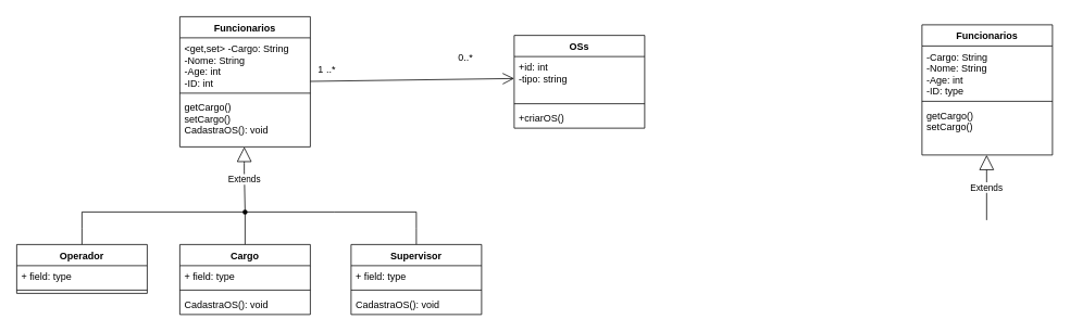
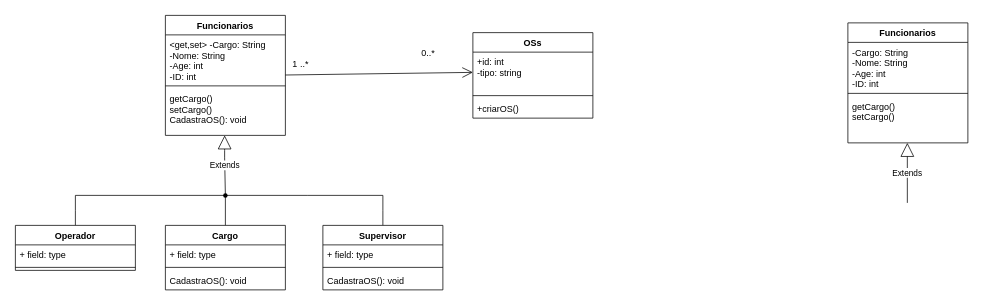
  <mxCell id="0" />
  <mxCell id="1" parent="0" />
  <mxCell id="2" value="Funcionarios" style="swimlane;fontStyle=1;align=center;verticalAlign=top;childLayout=stackLayout;horizontal=1;startSize=26;horizontalStack=0;resizeParent=1;resizeParentMax=0;resizeLast=0;collapsible=1;marginBottom=0;" vertex="1" parent="1"><mxGeometry x="220" y="20" width="160" height="160" as="geometry"><mxRectangle x="230" y="40" width="120" height="30" as="alternateBounds" /></mxGeometry></mxCell>
  <mxCell id="3" value="&lt;get,set&gt; -Cargo: String&#10;-Nome: String&#10;-Age: int&#10;-ID: int&#10;" style="text;strokeColor=none;fillColor=none;align=left;verticalAlign=top;spacingLeft=4;spacingRight=4;overflow=hidden;rotatable=0;points=[[0,0.5],[1,0.5]];portConstraint=eastwest;" vertex="1" parent="2"><mxGeometry y="26" width="160" height="64" as="geometry" /></mxCell>
  <mxCell id="4" value="" style="line;strokeWidth=1;fillColor=none;align=left;verticalAlign=middle;spacingTop=-1;spacingLeft=3;spacingRight=3;rotatable=0;labelPosition=right;points=[];portConstraint=eastwest;strokeColor=inherit;" vertex="1" parent="2"><mxGeometry y="90" width="160" height="8" as="geometry" /></mxCell>
  <mxCell id="5" value="getCargo()&#10;setCargo()&#10;CadastraOS(): void&#10;" style="text;strokeColor=none;fillColor=none;align=left;verticalAlign=top;spacingLeft=4;spacingRight=4;overflow=hidden;rotatable=0;points=[[0,0.5],[1,0.5]];portConstraint=eastwest;" vertex="1" parent="2"><mxGeometry y="98" width="160" height="62" as="geometry" /></mxCell>
  <mxCell id="6" style="edgeStyle=orthogonalEdgeStyle;rounded=0;html=1;endArrow=none;endFill=0;" edge="1" parent="1" source="7"><mxGeometry relative="1" as="geometry"><mxPoint x="100" as="targetPoint" y="260" /></mxGeometry></mxCell>
  <mxCell id="7" value="Operador" style="swimlane;fontStyle=1;align=center;verticalAlign=top;childLayout=stackLayout;horizontal=1;startSize=26;horizontalStack=0;resizeParent=1;resizeParentMax=0;resizeLast=0;collapsible=1;marginBottom=0;" vertex="1" parent="1"><mxGeometry x="20" y="300" width="160" height="60" as="geometry" /></mxCell>
  <mxCell id="8" value="+ field: type" style="text;strokeColor=none;fillColor=none;align=left;verticalAlign=top;spacingLeft=4;spacingRight=4;overflow=hidden;rotatable=0;points=[[0,0.5],[1,0.5]];portConstraint=eastwest;" vertex="1" parent="7"><mxGeometry y="26" width="160" height="26" as="geometry" /></mxCell>
  <mxCell id="9" value="" style="line;strokeWidth=1;fillColor=none;align=left;verticalAlign=middle;spacingTop=-1;spacingLeft=3;spacingRight=3;rotatable=0;labelPosition=right;points=[];portConstraint=eastwest;strokeColor=inherit;" vertex="1" parent="7"><mxGeometry y="52" width="160" height="8" as="geometry" /></mxCell>
  <mxCell id="10" style="edgeStyle=orthogonalEdgeStyle;rounded=0;html=1;endArrow=none;endFill=0;" edge="1" parent="1" source="11" target="23"><mxGeometry relative="1" as="geometry" /></mxCell>
  <mxCell id="11" value="Cargo" style="swimlane;fontStyle=1;align=center;verticalAlign=top;childLayout=stackLayout;horizontal=1;startSize=26;horizontalStack=0;resizeParent=1;resizeParentMax=0;resizeLast=0;collapsible=1;marginBottom=0;" vertex="1" parent="1"><mxGeometry x="220" y="300" width="160" height="86" as="geometry" /></mxCell>
  <mxCell id="12" value="+ field: type" style="text;strokeColor=none;fillColor=none;align=left;verticalAlign=top;spacingLeft=4;spacingRight=4;overflow=hidden;rotatable=0;points=[[0,0.5],[1,0.5]];portConstraint=eastwest;" vertex="1" parent="11"><mxGeometry y="26" width="160" height="26" as="geometry" /></mxCell>
  <mxCell id="13" value="" style="line;strokeWidth=1;fillColor=none;align=left;verticalAlign=middle;spacingTop=-1;spacingLeft=3;spacingRight=3;rotatable=0;labelPosition=right;points=[];portConstraint=eastwest;strokeColor=inherit;" vertex="1" parent="11"><mxGeometry y="52" width="160" height="8" as="geometry" /></mxCell>
  <mxCell id="14" value="CadastraOS(): void&#10;" style="text;strokeColor=none;fillColor=none;align=left;verticalAlign=top;spacingLeft=4;spacingRight=4;overflow=hidden;rotatable=0;points=[[0,0.5],[1,0.5]];portConstraint=eastwest;" vertex="1" parent="11"><mxGeometry y="60" width="160" height="26" as="geometry" /></mxCell>
  <mxCell id="15" style="edgeStyle=orthogonalEdgeStyle;rounded=0;html=1;endArrow=none;endFill=0;" edge="1" parent="1" source="16"><mxGeometry relative="1" as="geometry"><mxPoint x="510" y="260" as="targetPoint" /></mxGeometry></mxCell>
  <mxCell id="16" value="Supervisor" style="swimlane;fontStyle=1;align=center;verticalAlign=top;childLayout=stackLayout;horizontal=1;startSize=26;horizontalStack=0;resizeParent=1;resizeParentMax=0;resizeLast=0;collapsible=1;marginBottom=0;" vertex="1" parent="1"><mxGeometry x="430" y="300" width="160" height="86" as="geometry" /></mxCell>
  <mxCell id="17" value="+ field: type" style="text;strokeColor=none;fillColor=none;align=left;verticalAlign=top;spacingLeft=4;spacingRight=4;overflow=hidden;rotatable=0;points=[[0,0.5],[1,0.5]];portConstraint=eastwest;" vertex="1" parent="16"><mxGeometry y="26" width="160" height="26" as="geometry" /></mxCell>
  <mxCell id="18" value="" style="line;strokeWidth=1;fillColor=none;align=left;verticalAlign=middle;spacingTop=-1;spacingLeft=3;spacingRight=3;rotatable=0;labelPosition=right;points=[];portConstraint=eastwest;strokeColor=inherit;" vertex="1" parent="16"><mxGeometry y="52" width="160" height="8" as="geometry" /></mxCell>
  <mxCell id="19" value="CadastraOS(): void&#10;" style="text;strokeColor=none;fillColor=none;align=left;verticalAlign=top;spacingLeft=4;spacingRight=4;overflow=hidden;rotatable=0;points=[[0,0.5],[1,0.5]];portConstraint=eastwest;" vertex="1" parent="16"><mxGeometry y="60" width="160" height="26" as="geometry" /></mxCell>
  <mxCell id="20" value="Extends" style="endArrow=block;endSize=16;endFill=0;html=1;rounded=0;startArrow=none;" edge="1" parent="1" source="23"><mxGeometry width="160" relative="1" as="geometry"><mxPoint x="299.29" y="330" as="sourcePoint" /><mxPoint x="299" y="180" as="targetPoint" /><Array as="points"><mxPoint x="299" y="210" /><mxPoint x="299" y="200" /></Array></mxGeometry></mxCell>
  <mxCell id="21" style="edgeStyle=orthogonalEdgeStyle;rounded=0;html=1;endArrow=none;endFill=0;" edge="1" parent="1" source="23"><mxGeometry relative="1" as="geometry"><mxPoint x="510" y="260" as="targetPoint" /></mxGeometry></mxCell>
  <mxCell id="22" style="edgeStyle=orthogonalEdgeStyle;rounded=0;html=1;endArrow=none;endFill=0;" edge="1" parent="1" source="23"><mxGeometry relative="1" as="geometry"><mxPoint x="100" as="targetPoint" y="260" /></mxGeometry></mxCell>
  <mxCell id="23" value="" style="shape=waypoint;sketch=0;fillStyle=solid;size=6;pointerEvents=1;points=[];fillColor=none;resizable=0;rotatable=0;perimeter=centerPerimeter;snapToPoint=1;" vertex="1" parent="1"><mxGeometry x="290" y="250" width="20" height="20" as="geometry" /></mxCell>
  <mxCell id="24" value="Funcionarios" style="swimlane;fontStyle=1;align=center;verticalAlign=top;childLayout=stackLayout;horizontal=1;startSize=26;horizontalStack=0;resizeParent=1;resizeParentMax=0;resizeLast=0;collapsible=1;marginBottom=0;" vertex="1" parent="1"><mxGeometry x="1130" y="30" width="160" height="160" as="geometry"><mxRectangle x="230" y="40" width="120" height="30" as="alternateBounds" /></mxGeometry></mxCell>
- <mxCell id="25" value="-Cargo: String&#10;-Nome: String&#10;-Age: int&#10;-ID: type&#10;" style="text;strokeColor=none;fillColor=none;align=left;verticalAlign=top;spacingLeft=4;spacingRight=4;overflow=hidden;rotatable=0;points=[[0,0.5],[1,0.5]];portConstraint=eastwest;" vertex="1" parent="24"><mxGeometry y="26" width="160" height="64" as="geometry" /></mxCell>
+ <mxCell id="25" value="-Cargo: String&#10;-Nome: String&#10;-Age: int&#10;-ID: int&#10;" style="text;strokeColor=none;fillColor=none;align=left;verticalAlign=top;spacingLeft=4;spacingRight=4;overflow=hidden;rotatable=0;points=[[0,0.5],[1,0.5]];portConstraint=eastwest;" vertex="1" parent="24"><mxGeometry y="26" width="160" height="64" as="geometry" /></mxCell>
  <mxCell id="26" value="" style="line;strokeWidth=1;fillColor=none;align=left;verticalAlign=middle;spacingTop=-1;spacingLeft=3;spacingRight=3;rotatable=0;labelPosition=right;points=[];portConstraint=eastwest;strokeColor=inherit;" vertex="1" parent="24"><mxGeometry y="90" width="160" height="8" as="geometry" /></mxCell>
  <mxCell id="27" value="getCargo()&#10;setCargo()" style="text;strokeColor=none;fillColor=none;align=left;verticalAlign=top;spacingLeft=4;spacingRight=4;overflow=hidden;rotatable=0;points=[[0,0.5],[1,0.5]];portConstraint=eastwest;" vertex="1" parent="24"><mxGeometry y="98" width="160" height="62" as="geometry" /></mxCell>
  <mxCell id="28" value="Extends" style="endArrow=block;endSize=16;endFill=0;html=1;rounded=0;" edge="1" parent="1"><mxGeometry width="160" relative="1" as="geometry"><mxPoint x="1209.29" y="270" as="sourcePoint" /><mxPoint x="1209.29" y="190" as="targetPoint" /></mxGeometry></mxCell>
  <mxCell id="29" value="OSs" style="swimlane;fontStyle=1;align=center;verticalAlign=top;childLayout=stackLayout;horizontal=1;startSize=26;horizontalStack=0;resizeParent=1;resizeParentMax=0;resizeLast=0;collapsible=1;marginBottom=0;" vertex="1" parent="1"><mxGeometry x="630" y="43" width="160" height="114" as="geometry" /></mxCell>
  <mxCell id="30" value="+id: int&#10;-tipo: string" style="text;strokeColor=none;fillColor=none;align=left;verticalAlign=top;spacingLeft=4;spacingRight=4;overflow=hidden;rotatable=0;points=[[0,0.5],[1,0.5]];portConstraint=eastwest;" vertex="1" parent="29"><mxGeometry y="26" width="160" height="54" as="geometry" /></mxCell>
  <mxCell id="31" value="" style="line;strokeWidth=1;fillColor=none;align=left;verticalAlign=middle;spacingTop=-1;spacingLeft=3;spacingRight=3;rotatable=0;labelPosition=right;points=[];portConstraint=eastwest;strokeColor=inherit;" vertex="1" parent="29"><mxGeometry y="80" width="160" height="8" as="geometry" /></mxCell>
  <mxCell id="32" value="+criarOS()" style="text;strokeColor=none;fillColor=none;align=left;verticalAlign=top;spacingLeft=4;spacingRight=4;overflow=hidden;rotatable=0;points=[[0,0.5],[1,0.5]];portConstraint=eastwest;" vertex="1" parent="29"><mxGeometry y="88" width="160" height="26" as="geometry" /></mxCell>
  <mxCell id="33" value="" style="endArrow=open;endFill=1;endSize=12;html=1;rounded=0;entryX=0;entryY=0.5;entryDx=0;entryDy=0;" edge="1" parent="1" target="30"><mxGeometry width="160" relative="1" as="geometry"><mxPoint x="380" y="99.5" as="sourcePoint" /><mxPoint x="540" y="99.5" as="targetPoint" /></mxGeometry></mxCell>
  <mxCell id="34" value="1 ..*" style="text;html=1;align=center;verticalAlign=middle;resizable=0;points=[];autosize=1;strokeColor=none;fillColor=none;" vertex="1" parent="1"><mxGeometry x="380" y="70" width="40" height="30" as="geometry" /></mxCell>
  <mxCell id="35" value="0..*&lt;br&gt;" style="text;html=1;align=center;verticalAlign=middle;resizable=0;points=[];autosize=1;strokeColor=none;fillColor=none;" vertex="1" parent="1"><mxGeometry x="550" y="55" width="40" height="30" as="geometry" /></mxCell>
